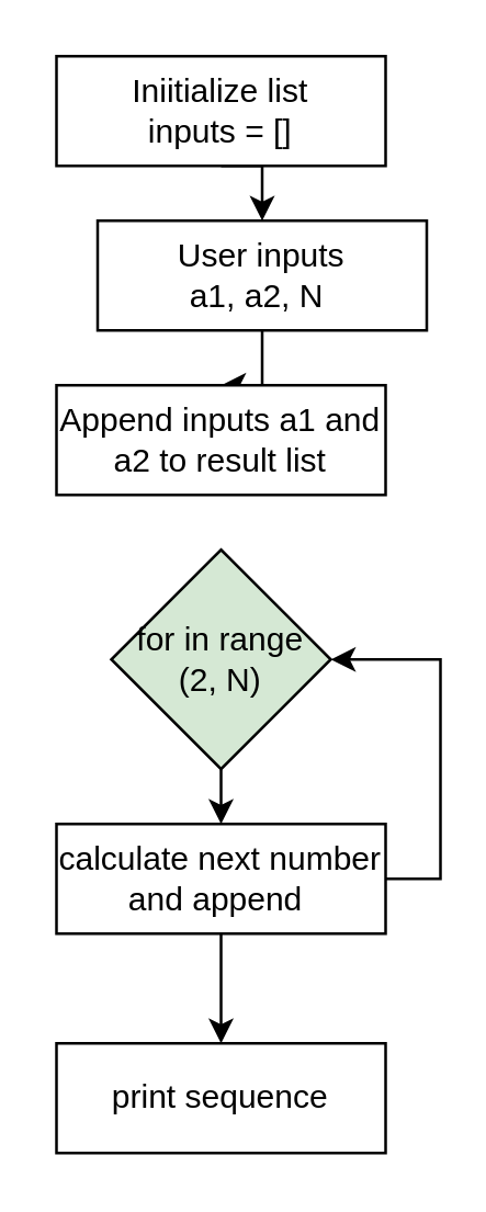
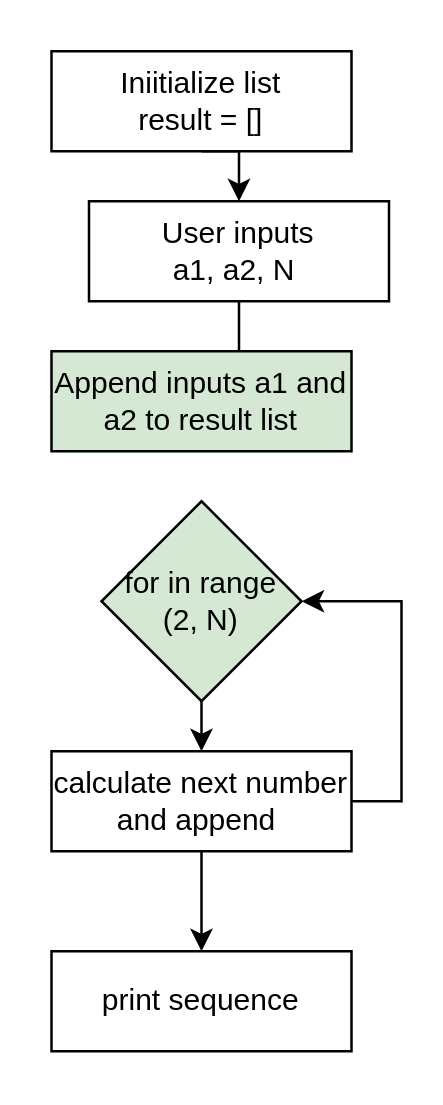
  <mxCell id="0" />
  <mxCell id="1" parent="0" />
- <mxCell id="2" style="edgeStyle=orthogonalEdgeStyle;rounded=0;orthogonalLoop=1;jettySize=auto;html=1;exitX=0.5;exitY=1;exitDx=0;exitDy=0;" parent="1" source="3" target="6" edge="1"><mxGeometry relative="1" as="geometry" /></mxCell>
+ <mxCell id="2" style="edgeStyle=orthogonalEdgeStyle;rounded=0;orthogonalLoop=1;jettySize=auto;html=1;exitX=0.5;exitY=1;exitDx=0;exitDy=0;endArrow=none;" parent="1" source="3" target="6" edge="1"><mxGeometry relative="1" as="geometry" /></mxCell>
  <mxCell id="3" value="User inputs &lt;br&gt;a1, a2, N&amp;nbsp;" style="rounded=0;whiteSpace=wrap;html=1;" parent="1" vertex="1"><mxGeometry x="35" y="80" width="120" height="40" as="geometry" /></mxCell>
  <mxCell id="4" style="edgeStyle=orthogonalEdgeStyle;rounded=0;orthogonalLoop=1;jettySize=auto;html=1;exitX=0.5;exitY=1;exitDx=0;exitDy=0;entryX=0.5;entryY=0;entryDx=0;entryDy=0;" parent="1" source="5" target="3" edge="1"><mxGeometry relative="1" as="geometry" /></mxCell>
- <mxCell id="5" value="Iniitialize list &lt;br&gt;inputs = []" style="rounded=0;whiteSpace=wrap;html=1;" parent="1" vertex="1"><mxGeometry x="20" y="20" width="120" height="40" as="geometry" /></mxCell>
- <mxCell id="6" value="Append inputs a1 and a2 to result list" style="rounded=0;whiteSpace=wrap;html=1;" parent="1" vertex="1"><mxGeometry x="20" y="140" width="120" height="40" as="geometry" /></mxCell>
+ <mxCell id="5" value="Iniitialize list &lt;br&gt;result = []" style="rounded=0;whiteSpace=wrap;html=1;" parent="1" vertex="1"><mxGeometry x="20" y="20" width="120" height="40" as="geometry" /></mxCell>
+ <mxCell id="6" value="Append inputs a1 and a2 to result list" style="rounded=0;whiteSpace=wrap;html=1;fillColor=#d5e8d4;" parent="1" vertex="1"><mxGeometry x="20" y="140" width="120" height="40" as="geometry" /></mxCell>
  <mxCell id="7" style="edgeStyle=orthogonalEdgeStyle;rounded=0;orthogonalLoop=1;jettySize=auto;html=1;exitX=0.5;exitY=1;exitDx=0;exitDy=0;entryX=0.5;entryY=0;entryDx=0;entryDy=0;" parent="1" source="8" target="11" edge="1"><mxGeometry relative="1" as="geometry" /></mxCell>
  <mxCell id="8" value="for in range (2, N)" style="rhombus;whiteSpace=wrap;html=1;fillColor=#d5e8d4;" parent="1" vertex="1"><mxGeometry x="40" y="200" width="80" height="80" as="geometry" /></mxCell>
  <mxCell id="9" style="edgeStyle=orthogonalEdgeStyle;rounded=0;orthogonalLoop=1;jettySize=auto;html=1;exitX=1;exitY=0.5;exitDx=0;exitDy=0;entryX=1;entryY=0.5;entryDx=0;entryDy=0;" parent="1" source="11" target="8" edge="1"><mxGeometry relative="1" as="geometry" /></mxCell>
  <mxCell id="10" style="edgeStyle=orthogonalEdgeStyle;rounded=0;orthogonalLoop=1;jettySize=auto;html=1;exitX=0.5;exitY=1;exitDx=0;exitDy=0;entryX=0.5;entryY=0;entryDx=0;entryDy=0;" parent="1" source="11" target="12" edge="1"><mxGeometry relative="1" as="geometry" /></mxCell>
  <mxCell id="11" value="calculate next number and append&amp;nbsp;" style="rounded=0;whiteSpace=wrap;html=1;" parent="1" vertex="1"><mxGeometry x="20" y="300" width="120" height="40" as="geometry" /></mxCell>
  <mxCell id="12" value="print sequence" style="rounded=0;whiteSpace=wrap;html=1;" parent="1" vertex="1"><mxGeometry x="20" y="380" width="120" height="40" as="geometry" /></mxCell>
